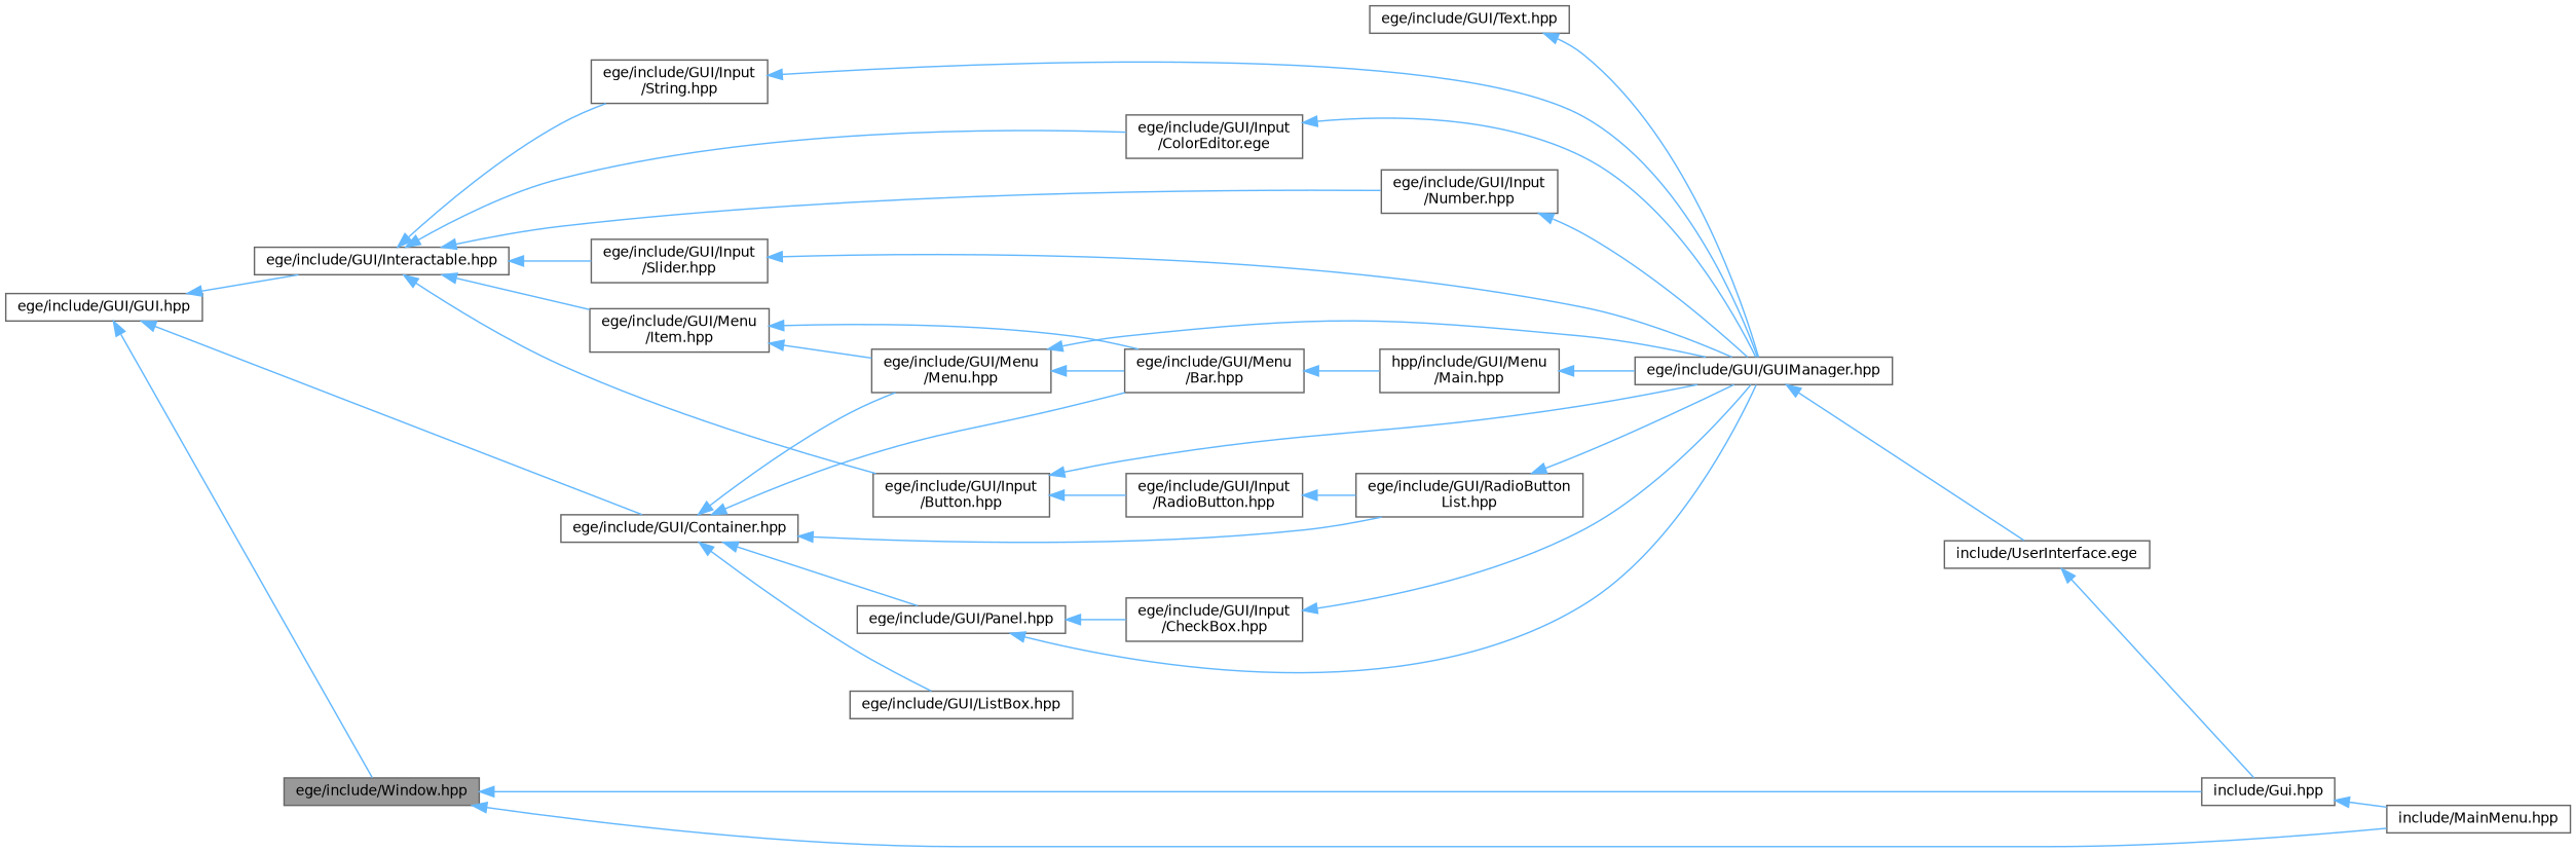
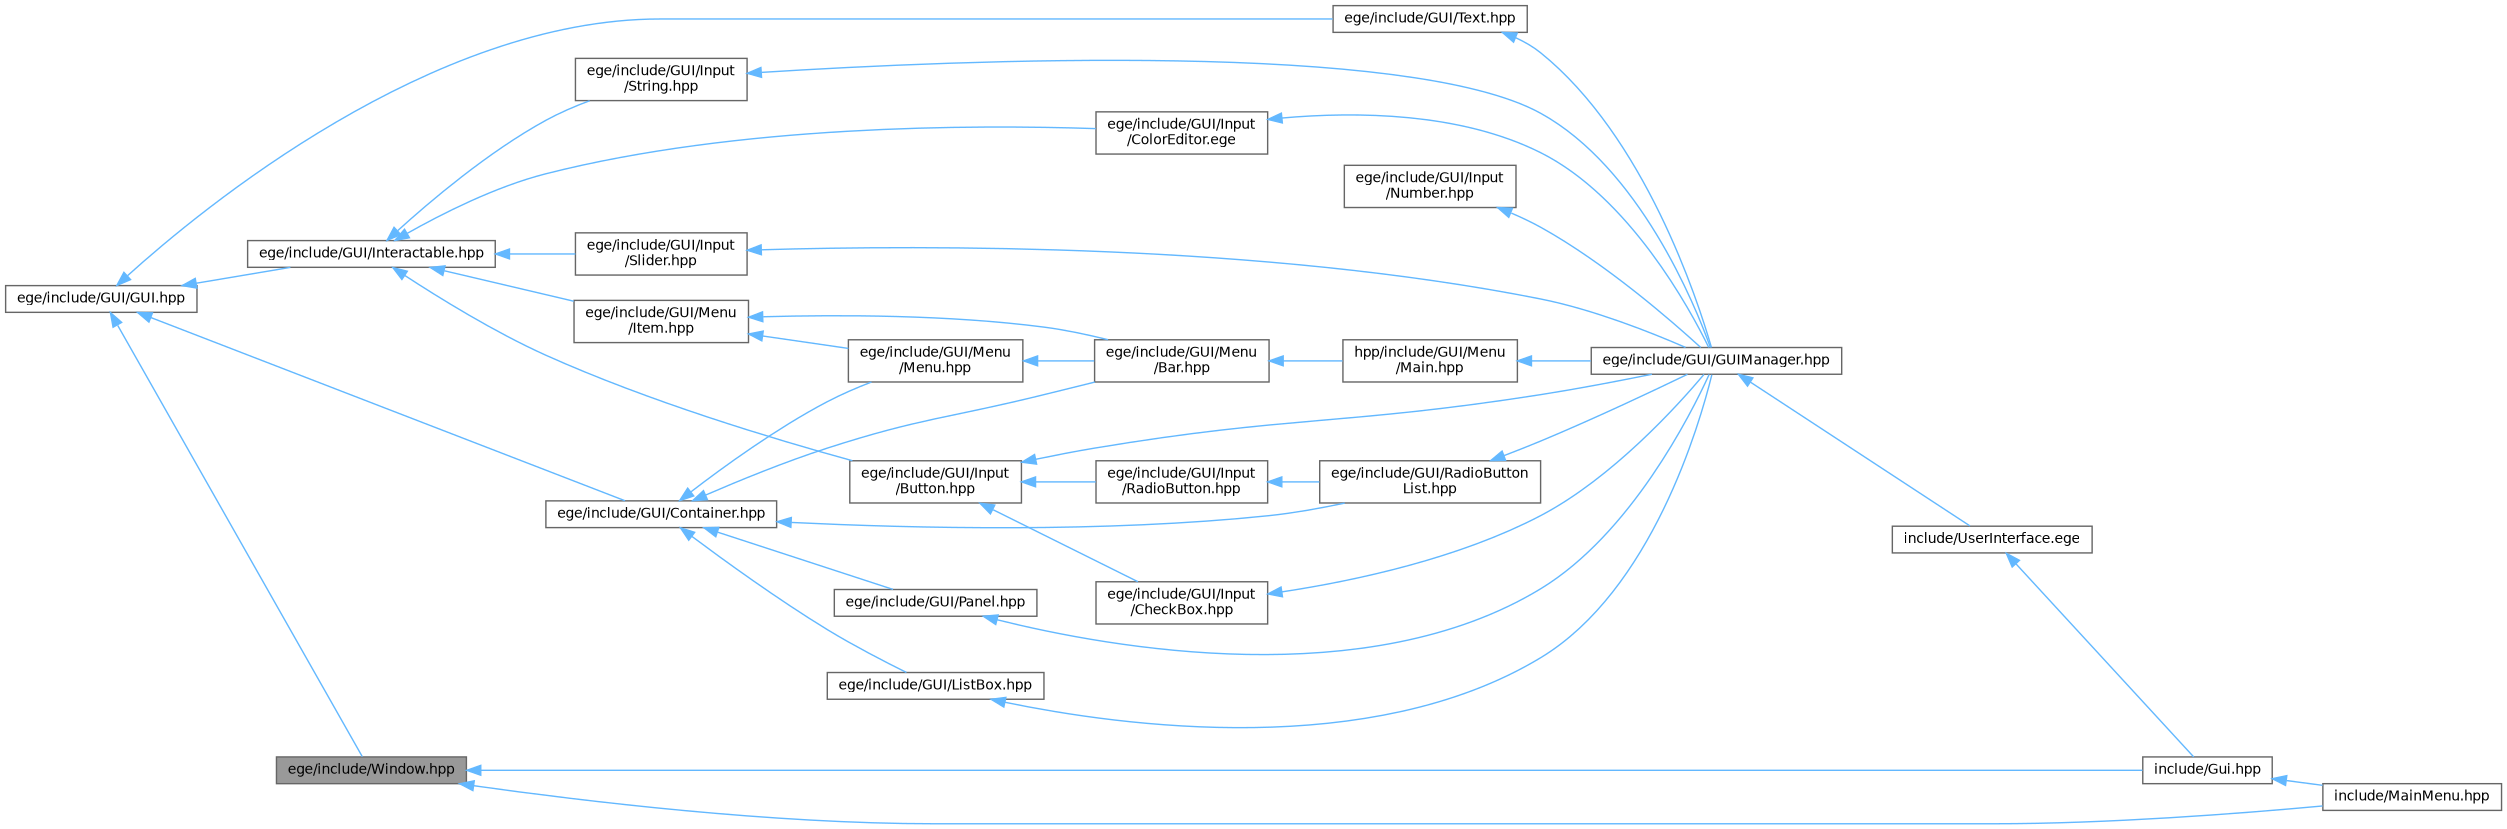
  digraph {
    rankdir=LR
    node [color=grey40 fillcolor=white fontname=Helvetica fontsize=10 shape=box style=filled]
    edge [color=steelblue1 dir=back fontname=Helvetica fontsize=10 labelfontname=Helvetica labelfontsize=10 style=solid]
    n1 [color=gray40 fillcolor=grey60 fontcolor=black height=0.2 label="ege/include/Window.hpp" width=0.4]
    n2 [height=0.2 label="include/Gui.hpp" width=0.4]
    n3 [height=0.2 label="include/MainMenu.hpp" width=0.4]
    n4 [height=0.2 label="ege/include/GUI/GUI.hpp" width=0.4]
    n5 [height=0.2 label="ege/include/GUI/Container.hpp" width=0.4]
    n6 [height=0.2 label="ege/include/GUI/Interactable.hpp" width=0.4]
    n7 [height=0.2 label="ege/include/GUI/Text.hpp" width=0.4]
    n8 [height=0.2 label="ege/include/GUI/ListBox.hpp" width=0.4]
    n9 [height=0.2 label="ege/include/GUI/Menu\l/Bar.hpp" width=0.4]
    n10 [height=0.2 label="ege/include/GUI/Menu\l/Menu.hpp" width=0.4]
    n11 [height=0.2 label="ege/include/GUI/Panel.hpp" width=0.4]
    n12 [height=0.2 label="ege/include/GUI/RadioButton\lList.hpp" width=0.4]
    n13 [height=0.2 label="ege/include/GUI/Input\l/Button.hpp" width=0.4]
    n14 [height=0.2 label="ege/include/GUI/Input\l/ColorEditor.ege" width=0.4]
    n15 [height=0.2 label="ege/include/GUI/Input\l/Number.hpp" width=0.4]
    n16 [height=0.2 label="ege/include/GUI/Input\l/Slider.hpp" width=0.4]
    n17 [height=0.2 label="ege/include/GUI/Input\l/String.hpp" width=0.4]
    n18 [height=0.2 label="ege/include/GUI/Menu\l/Item.hpp" width=0.4]
    n19 [height=0.2 label="ege/include/GUI/GUIManager.hpp" width=0.4]
    n20 [height=0.2 label="hpp/include/GUI/Menu\l/Main.hpp" width=0.4]
    n21 [height=0.2 label="include/UserInterface.ege" width=0.4]
    n22 [height=0.2 label="ege/include/GUI/Input\l/CheckBox.hpp" width=0.4]
    n23 [height=0.2 label="ege/include/GUI/Input\l/RadioButton.hpp" width=0.4]
    n1 -> n2
    n1 -> n3
    n2 -> n3
    n4 -> n1
    n4 -> n5
    n4 -> n6
+   n4 -> n7
    n5 -> n8
    n5 -> n9
    n5 -> n10
    n5 -> n11
    n5 -> n12
    n6 -> n13
    n6 -> n14
-   n6 -> n15
    n6 -> n16
    n6 -> n17
    n6 -> n18
    n7 -> n19
-   n10 -> n19
+   n8 -> n19
    n9 -> n20
    n10 -> n9
    n11 -> n19
    n12 -> n19
    n13 -> n19
-   n11 -> n22
+   n13 -> n22
    n13 -> n23
    n14 -> n19
    n15 -> n19
    n16 -> n19
    n17 -> n19
    n18 -> n9
    n18 -> n10
    n19 -> n21
    n20 -> n19
    n21 -> n2
    n22 -> n19
    n23 -> n12
  }
